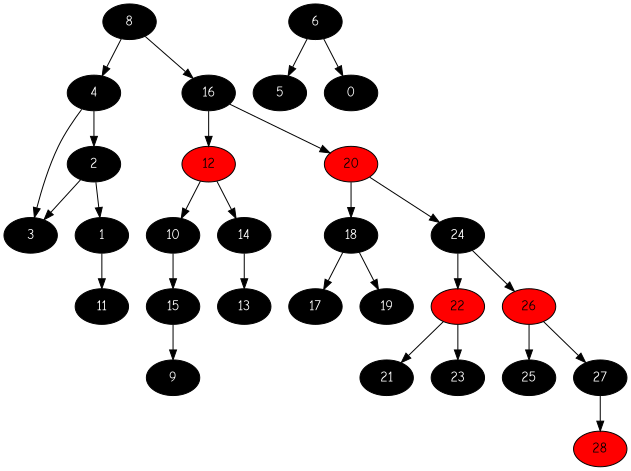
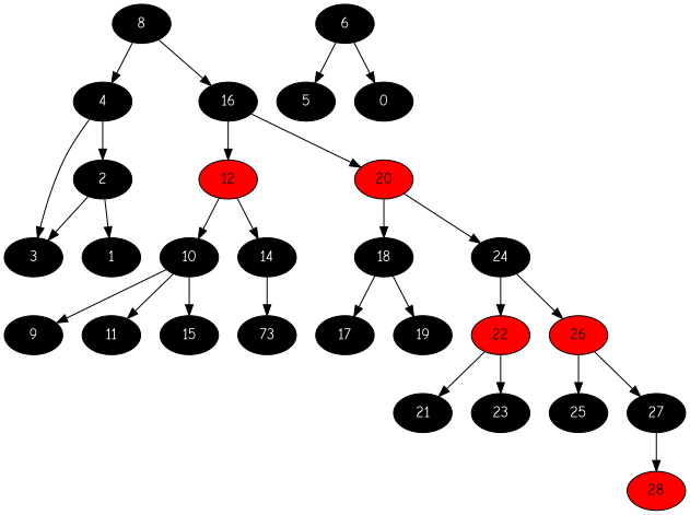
  digraph {
    fontname="Comic Neue"
    node [fillcolor=black fontcolor=white fontname="Comic Neue" style=filled]
    edge [fontname="Comic Neue"]
    8
    4
    16
    2
    3
    12 [fillcolor=red fontcolor=""]
    20 [fillcolor=red fontcolor=""]
    1
    6
    5
    n11 [label=0]
    10
    14
    18
    24
    9
    11
    15
-   13
+   13 [label=73]
    17
    19
    22 [fillcolor=red fontcolor=""]
    26 [fillcolor=red fontcolor=""]
    21
    23
    25
    27
    28 [fillcolor=red fontcolor=""]
    8 -> 4
    8 -> 16
    4 -> 2
    4 -> 3
    16 -> 12
    16 -> 20
    2 -> 3
    2 -> 1
    12 -> 10
    12 -> 14
    20 -> 18
    20 -> 24
    6 -> 5
    6 -> n11
-   15 -> 9
-   1 -> 11
+   10 -> 9
+   10 -> 11
    10 -> 15
    14 -> 13
    18 -> 17
    18 -> 19
    24 -> 22
    24 -> 26
    22 -> 21
    22 -> 23
    26 -> 25
    26 -> 27
    27 -> 28
  }
